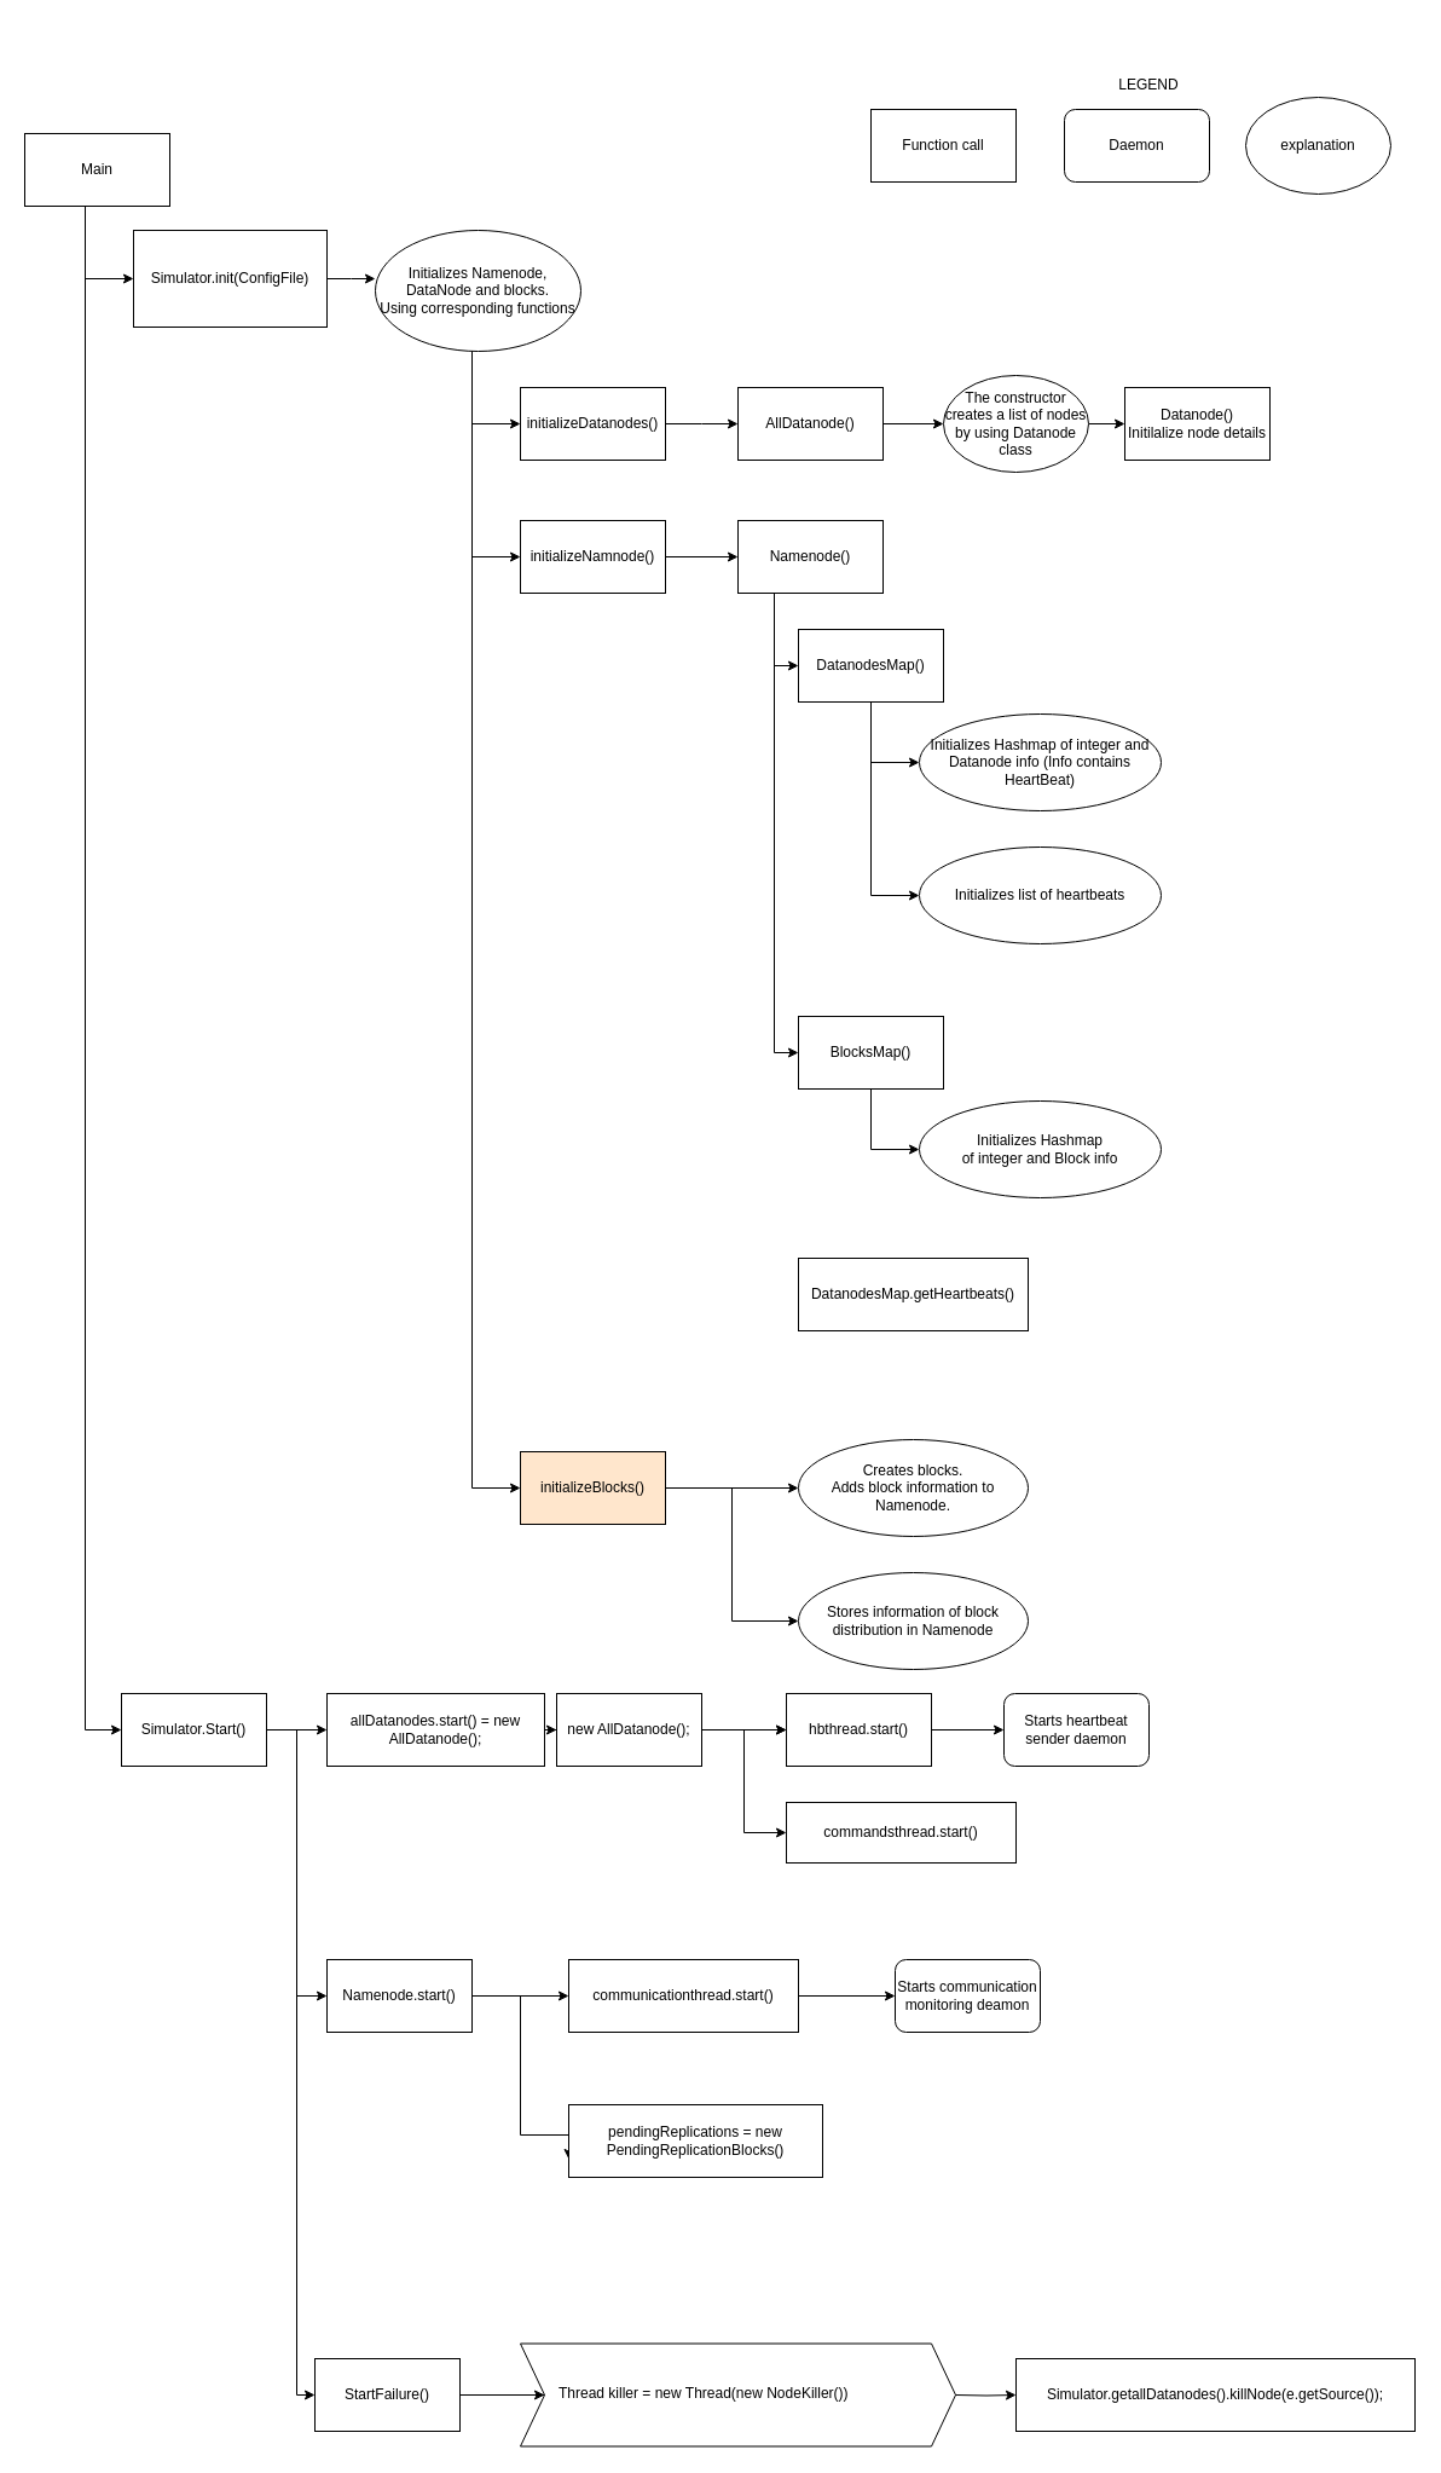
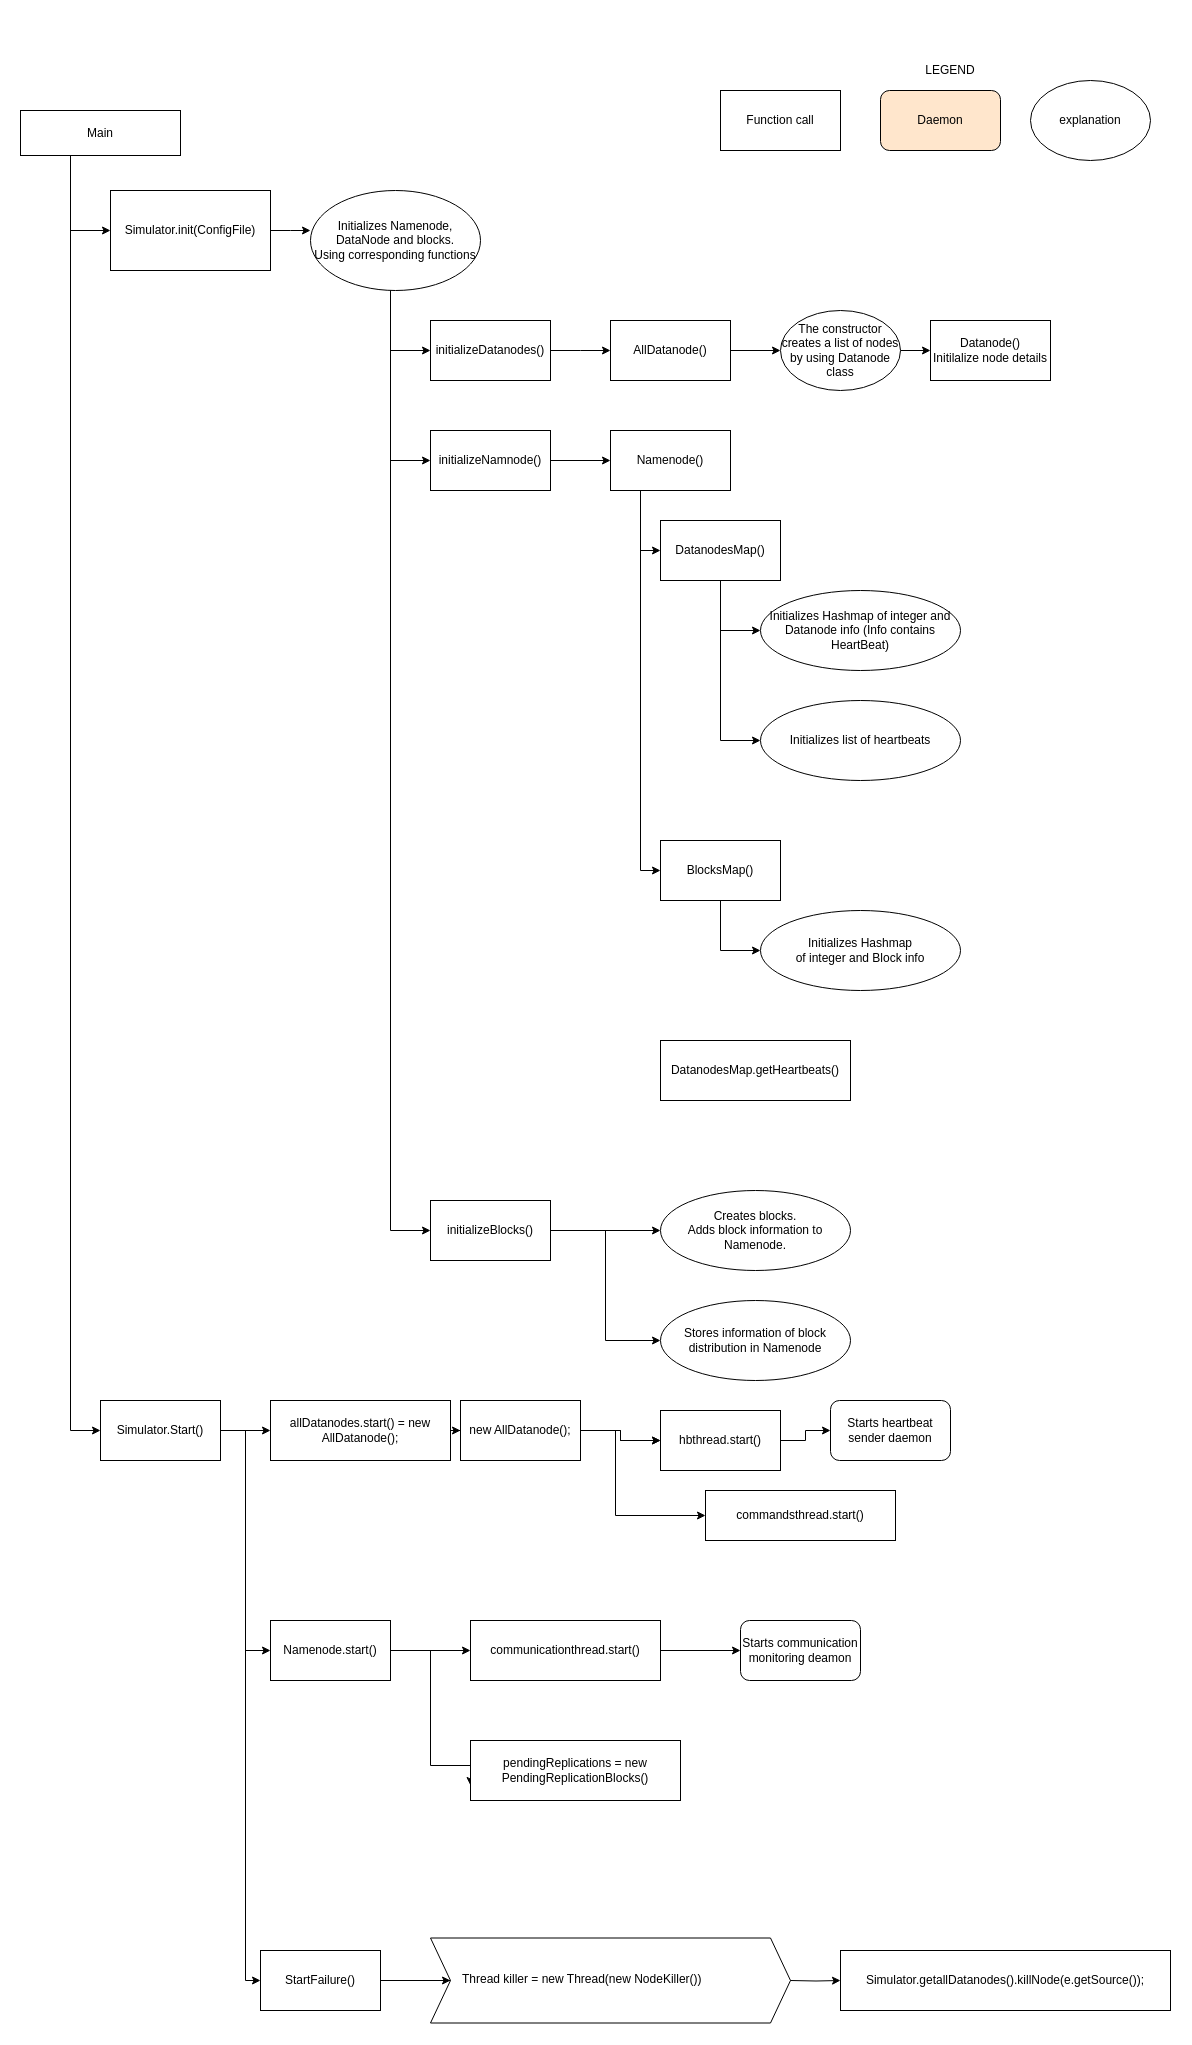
  <mxCell id="0" />
  <mxCell id="1" parent="0" />
  <mxCell id="2" style="edgeStyle=orthogonalEdgeStyle;rounded=0;orthogonalLoop=1;jettySize=auto;html=1;" parent="1" source="4" target="8" edge="1"><mxGeometry relative="1" as="geometry"><Array as="points"><mxPoint x="70" y="1430" /></Array></mxGeometry></mxCell>
  <mxCell id="3" style="edgeStyle=orthogonalEdgeStyle;rounded=0;orthogonalLoop=1;jettySize=auto;html=1;entryX=0;entryY=0.5;entryDx=0;entryDy=0;" parent="1" source="4" target="22" edge="1"><mxGeometry relative="1" as="geometry"><Array as="points"><mxPoint x="70" y="230" /></Array></mxGeometry></mxCell>
- <mxCell id="4" value="Main" style="rounded=0;whiteSpace=wrap;html=1;" parent="1" vertex="1"><mxGeometry x="20" y="110" width="120" height="60" as="geometry" /></mxCell>
+ <mxCell id="4" value="Main" style="rounded=0;whiteSpace=wrap;html=1;" parent="1" vertex="1"><mxGeometry x="20" y="110" width="160" height="45" as="geometry" /></mxCell>
  <mxCell id="5" style="edgeStyle=orthogonalEdgeStyle;rounded=0;orthogonalLoop=1;jettySize=auto;html=1;" parent="1" source="8" target="10" edge="1"><mxGeometry relative="1" as="geometry" /></mxCell>
  <mxCell id="6" style="edgeStyle=orthogonalEdgeStyle;rounded=0;orthogonalLoop=1;jettySize=auto;html=1;entryX=0;entryY=0.5;entryDx=0;entryDy=0;" parent="1" source="8" target="16" edge="1"><mxGeometry relative="1" as="geometry"><mxPoint x="240" y="1630" as="targetPoint" /><Array as="points"><mxPoint x="245" y="1430" /><mxPoint x="245" y="1980" /></Array></mxGeometry></mxCell>
  <mxCell id="7" style="edgeStyle=orthogonalEdgeStyle;rounded=0;orthogonalLoop=1;jettySize=auto;html=1;entryX=0;entryY=0.5;entryDx=0;entryDy=0;" parent="1" source="8" target="13" edge="1"><mxGeometry relative="1" as="geometry" /></mxCell>
  <mxCell id="8" value="Simulator.Start()" style="rounded=0;whiteSpace=wrap;html=1;" parent="1" vertex="1"><mxGeometry x="100" y="1400" width="120" height="60" as="geometry" /></mxCell>
  <mxCell id="9" style="edgeStyle=orthogonalEdgeStyle;rounded=0;orthogonalLoop=1;jettySize=auto;html=1;entryX=0;entryY=0.5;entryDx=0;entryDy=0;" parent="1" source="10" target="20" edge="1"><mxGeometry relative="1" as="geometry" /></mxCell>
  <mxCell id="10" value="allDatanodes.start() = new AllDatanode();" style="rounded=0;whiteSpace=wrap;html=1;" parent="1" vertex="1"><mxGeometry x="270" y="1400" width="180" height="60" as="geometry" /></mxCell>
  <mxCell id="11" style="edgeStyle=orthogonalEdgeStyle;rounded=0;orthogonalLoop=1;jettySize=auto;html=1;entryX=0;entryY=0.5;entryDx=0;entryDy=0;" parent="1" source="13" target="62" edge="1"><mxGeometry relative="1" as="geometry" /></mxCell>
  <mxCell id="12" style="edgeStyle=orthogonalEdgeStyle;rounded=0;orthogonalLoop=1;jettySize=auto;html=1;exitX=1;exitY=0.75;exitDx=0;exitDy=0;entryX=0;entryY=0.75;entryDx=0;entryDy=0;" parent="1" source="13" target="64" edge="1"><mxGeometry relative="1" as="geometry"><Array as="points"><mxPoint x="390" y="1650" /><mxPoint x="430" y="1650" /><mxPoint x="430" y="1765" /></Array></mxGeometry></mxCell>
  <mxCell id="13" value="Namenode.start()" style="rounded=0;whiteSpace=wrap;html=1;" parent="1" vertex="1"><mxGeometry x="270" y="1620" width="120" height="60" as="geometry" /></mxCell>
  <mxCell id="14" style="edgeStyle=orthogonalEdgeStyle;rounded=0;orthogonalLoop=1;jettySize=auto;html=1;exitX=1;exitY=0.5;exitDx=0;exitDy=0;" parent="1" source="16" target="67" edge="1"><mxGeometry relative="1" as="geometry" /></mxCell>
  <mxCell id="15" style="edgeStyle=orthogonalEdgeStyle;rounded=0;orthogonalLoop=1;jettySize=auto;html=1;" edge="1" parent="1" source="16"><mxGeometry relative="1" as="geometry"><mxPoint x="450" y="1980" as="targetPoint" /></mxGeometry></mxCell>
  <mxCell id="16" value="StartFailure()" style="rounded=0;whiteSpace=wrap;html=1;" parent="1" vertex="1"><mxGeometry x="260" y="1950" width="120" height="60" as="geometry" /></mxCell>
  <mxCell id="17" style="edgeStyle=orthogonalEdgeStyle;rounded=0;orthogonalLoop=1;jettySize=auto;html=1;exitX=1;exitY=0.5;exitDx=0;exitDy=0;" parent="1" source="20" target="54" edge="1"><mxGeometry relative="1" as="geometry" /></mxCell>
  <mxCell id="18" value="" style="edgeStyle=orthogonalEdgeStyle;rounded=0;orthogonalLoop=1;jettySize=auto;html=1;" parent="1" source="20" target="54" edge="1"><mxGeometry relative="1" as="geometry" /></mxCell>
  <mxCell id="19" style="edgeStyle=orthogonalEdgeStyle;rounded=0;orthogonalLoop=1;jettySize=auto;html=1;exitX=1;exitY=0.75;exitDx=0;exitDy=0;entryX=0;entryY=0.5;entryDx=0;entryDy=0;" parent="1" source="20" target="55" edge="1"><mxGeometry relative="1" as="geometry"><Array as="points"><mxPoint x="580" y="1430" /><mxPoint x="615" y="1430" /><mxPoint x="615" y="1515" /></Array></mxGeometry></mxCell>
  <mxCell id="20" value="new AllDatanode();" style="rounded=0;whiteSpace=wrap;html=1;" parent="1" vertex="1"><mxGeometry x="460" y="1400" width="120" height="60" as="geometry" /></mxCell>
  <mxCell id="21" style="edgeStyle=orthogonalEdgeStyle;rounded=0;orthogonalLoop=1;jettySize=auto;html=1;entryX=0;entryY=0.5;entryDx=0;entryDy=0;" parent="1" source="22" edge="1"><mxGeometry relative="1" as="geometry"><mxPoint x="310" y="230" as="targetPoint" /></mxGeometry></mxCell>
  <mxCell id="22" value="&lt;div&gt;Simulator.init(ConfigFile)&lt;/div&gt;" style="rounded=0;whiteSpace=wrap;html=1;" parent="1" vertex="1"><mxGeometry x="110" y="190" width="160" height="80" as="geometry" /></mxCell>
  <mxCell id="23" style="edgeStyle=orthogonalEdgeStyle;rounded=0;orthogonalLoop=1;jettySize=auto;html=1;entryX=0;entryY=0.5;entryDx=0;entryDy=0;" parent="1" target="27" edge="1"><mxGeometry relative="1" as="geometry"><mxPoint x="330" y="270" as="sourcePoint" /><Array as="points"><mxPoint x="390" y="270" /><mxPoint x="390" y="350" /><mxPoint x="430" y="350" /></Array></mxGeometry></mxCell>
  <mxCell id="24" style="edgeStyle=orthogonalEdgeStyle;rounded=0;orthogonalLoop=1;jettySize=auto;html=1;entryX=0;entryY=0.5;entryDx=0;entryDy=0;" parent="1" target="29" edge="1"><mxGeometry relative="1" as="geometry"><mxPoint x="330" y="270" as="sourcePoint" /><Array as="points"><mxPoint x="390" y="270" /><mxPoint x="390" y="460" /><mxPoint x="430" y="460" /></Array></mxGeometry></mxCell>
  <mxCell id="25" style="edgeStyle=orthogonalEdgeStyle;rounded=0;orthogonalLoop=1;jettySize=auto;html=1;entryX=0;entryY=0.5;entryDx=0;entryDy=0;" parent="1" target="32" edge="1"><mxGeometry relative="1" as="geometry"><mxPoint x="330" y="270" as="sourcePoint" /><Array as="points"><mxPoint x="390" y="270" /><mxPoint x="390" y="1230" /></Array></mxGeometry></mxCell>
  <mxCell id="26" style="edgeStyle=orthogonalEdgeStyle;rounded=0;orthogonalLoop=1;jettySize=auto;html=1;" parent="1" source="27" edge="1"><mxGeometry relative="1" as="geometry"><mxPoint x="610" y="350" as="targetPoint" /></mxGeometry></mxCell>
  <mxCell id="27" value="initializeDatanodes()" style="rounded=0;whiteSpace=wrap;html=1;" parent="1" vertex="1"><mxGeometry x="430" y="320" width="120" height="60" as="geometry" /></mxCell>
  <mxCell id="28" style="edgeStyle=orthogonalEdgeStyle;rounded=0;orthogonalLoop=1;jettySize=auto;html=1;entryX=0;entryY=0.5;entryDx=0;entryDy=0;" parent="1" source="29" target="41" edge="1"><mxGeometry relative="1" as="geometry" /></mxCell>
  <mxCell id="29" value="initializeNamnode()" style="rounded=0;whiteSpace=wrap;html=1;" parent="1" vertex="1"><mxGeometry x="430" y="430" width="120" height="60" as="geometry" /></mxCell>
  <mxCell id="30" style="edgeStyle=orthogonalEdgeStyle;rounded=0;orthogonalLoop=1;jettySize=auto;html=1;entryX=0;entryY=0.5;entryDx=0;entryDy=0;" parent="1" source="32" target="51" edge="1"><mxGeometry relative="1" as="geometry" /></mxCell>
  <mxCell id="31" style="edgeStyle=orthogonalEdgeStyle;rounded=0;orthogonalLoop=1;jettySize=auto;html=1;entryX=0;entryY=0.5;entryDx=0;entryDy=0;" parent="1" source="32" target="52" edge="1"><mxGeometry relative="1" as="geometry" /></mxCell>
- <mxCell id="32" value="initializeBlocks()" style="rounded=0;whiteSpace=wrap;html=1;fillColor=#ffe6cc;" parent="1" vertex="1"><mxGeometry x="430" y="1200" width="120" height="60" as="geometry" /></mxCell>
+ <mxCell id="32" value="initializeBlocks()" style="rounded=0;whiteSpace=wrap;html=1;" parent="1" vertex="1"><mxGeometry x="430" y="1200" width="120" height="60" as="geometry" /></mxCell>
  <mxCell id="33" value="&lt;div&gt;Initializes Namenode, DataNode and blocks.&lt;/div&gt;&lt;div&gt;Using corresponding functions&lt;/div&gt;" style="ellipse;whiteSpace=wrap;html=1;" parent="1" vertex="1"><mxGeometry x="310" y="190" width="170" height="100" as="geometry" /></mxCell>
  <mxCell id="34" style="edgeStyle=orthogonalEdgeStyle;rounded=0;orthogonalLoop=1;jettySize=auto;html=1;entryX=0;entryY=0.5;entryDx=0;entryDy=0;" parent="1" source="35" target="38" edge="1"><mxGeometry relative="1" as="geometry" /></mxCell>
  <mxCell id="35" value="The constructor creates a list of nodes by using Datanode class" style="ellipse;whiteSpace=wrap;html=1;" parent="1" vertex="1"><mxGeometry x="780" y="310" width="120" height="80" as="geometry" /></mxCell>
  <mxCell id="36" style="edgeStyle=orthogonalEdgeStyle;rounded=0;orthogonalLoop=1;jettySize=auto;html=1;entryX=0;entryY=0.5;entryDx=0;entryDy=0;" parent="1" source="37" target="35" edge="1"><mxGeometry relative="1" as="geometry" /></mxCell>
  <mxCell id="37" value="AllDatanode()" style="rounded=0;whiteSpace=wrap;html=1;" parent="1" vertex="1"><mxGeometry x="610" y="320" width="120" height="60" as="geometry" /></mxCell>
  <mxCell id="38" value="&lt;div&gt;Datanode()&lt;/div&gt;&lt;div&gt;Initilalize node details&lt;/div&gt;" style="rounded=0;whiteSpace=wrap;html=1;" parent="1" vertex="1"><mxGeometry x="930" y="320" width="120" height="60" as="geometry" /></mxCell>
  <mxCell id="39" style="edgeStyle=orthogonalEdgeStyle;rounded=0;orthogonalLoop=1;jettySize=auto;html=1;entryX=0;entryY=0.5;entryDx=0;entryDy=0;" parent="1" source="41" target="44" edge="1"><mxGeometry relative="1" as="geometry"><Array as="points"><mxPoint x="640" y="550" /></Array></mxGeometry></mxCell>
  <mxCell id="40" style="edgeStyle=orthogonalEdgeStyle;rounded=0;orthogonalLoop=1;jettySize=auto;html=1;entryX=0;entryY=0.5;entryDx=0;entryDy=0;" parent="1" source="41" target="46" edge="1"><mxGeometry relative="1" as="geometry"><Array as="points"><mxPoint x="640" y="870" /></Array></mxGeometry></mxCell>
  <mxCell id="41" value="Namenode()" style="rounded=0;whiteSpace=wrap;html=1;" parent="1" vertex="1"><mxGeometry x="610" y="430" width="120" height="60" as="geometry" /></mxCell>
  <mxCell id="42" style="edgeStyle=orthogonalEdgeStyle;rounded=0;orthogonalLoop=1;jettySize=auto;html=1;entryX=0;entryY=0.5;entryDx=0;entryDy=0;" parent="1" source="44" target="47" edge="1"><mxGeometry relative="1" as="geometry" /></mxCell>
  <mxCell id="43" style="edgeStyle=orthogonalEdgeStyle;rounded=0;orthogonalLoop=1;jettySize=auto;html=1;entryX=0;entryY=0.5;entryDx=0;entryDy=0;" parent="1" source="44" target="48" edge="1"><mxGeometry relative="1" as="geometry" /></mxCell>
  <mxCell id="44" value="DatanodesMap()" style="rounded=0;whiteSpace=wrap;html=1;" parent="1" vertex="1"><mxGeometry x="660" y="520" width="120" height="60" as="geometry" /></mxCell>
  <mxCell id="45" style="edgeStyle=orthogonalEdgeStyle;rounded=0;orthogonalLoop=1;jettySize=auto;html=1;entryX=0;entryY=0.5;entryDx=0;entryDy=0;" parent="1" source="46" target="49" edge="1"><mxGeometry relative="1" as="geometry" /></mxCell>
  <mxCell id="46" value="BlocksMap()" style="rounded=0;whiteSpace=wrap;html=1;" parent="1" vertex="1"><mxGeometry x="660" y="840" width="120" height="60" as="geometry" /></mxCell>
  <mxCell id="47" value="Initializes Hashmap of integer and Datanode info (Info contains HeartBeat)" style="ellipse;whiteSpace=wrap;html=1;" parent="1" vertex="1"><mxGeometry x="760" y="590" width="200" height="80" as="geometry" /></mxCell>
  <mxCell id="48" value="Initializes list of heartbeats" style="ellipse;whiteSpace=wrap;html=1;" parent="1" vertex="1"><mxGeometry x="760" y="700" width="200" height="80" as="geometry" /></mxCell>
  <mxCell id="49" value="Initializes Hashmap &lt;br&gt;of integer and Block info" style="ellipse;whiteSpace=wrap;html=1;" parent="1" vertex="1"><mxGeometry x="760" y="910" width="200" height="80" as="geometry" /></mxCell>
  <mxCell id="50" value="DatanodesMap.getHeartbeats()" style="rounded=0;whiteSpace=wrap;html=1;" parent="1" vertex="1"><mxGeometry x="660" y="1040" width="190" height="60" as="geometry" /></mxCell>
  <mxCell id="51" value="&lt;div&gt;Creates blocks.&lt;br&gt;&lt;/div&gt;&lt;div&gt;Adds block information to Namenode.&lt;/div&gt;" style="ellipse;whiteSpace=wrap;html=1;" parent="1" vertex="1"><mxGeometry x="660" y="1190" width="190" height="80" as="geometry" /></mxCell>
  <mxCell id="52" value="Stores information of block distribution in Namenode" style="ellipse;whiteSpace=wrap;html=1;" parent="1" vertex="1"><mxGeometry x="660" y="1300" width="190" height="80" as="geometry" /></mxCell>
  <mxCell id="53" style="edgeStyle=orthogonalEdgeStyle;rounded=0;orthogonalLoop=1;jettySize=auto;html=1;" parent="1" source="54" target="56" edge="1"><mxGeometry relative="1" as="geometry"><mxPoint x="850" y="1430" as="targetPoint" /></mxGeometry></mxCell>
- <mxCell id="54" value="hbthread.start()" style="rounded=0;whiteSpace=wrap;html=1;" parent="1" vertex="1"><mxGeometry x="650" y="1400" width="120" height="60" as="geometry" /></mxCell>
- <mxCell id="55" value="commandsthread.start()" style="rounded=0;whiteSpace=wrap;html=1;" parent="1" vertex="1"><mxGeometry x="650" y="1490" width="190" height="50" as="geometry" /></mxCell>
+ <mxCell id="54" value="hbthread.start()" style="rounded=0;whiteSpace=wrap;html=1;" parent="1" vertex="1"><mxGeometry x="660" y="1410" width="120" height="60" as="geometry" /></mxCell>
+ <mxCell id="55" value="commandsthread.start()" style="rounded=0;whiteSpace=wrap;html=1;" parent="1" vertex="1"><mxGeometry x="705" y="1490" width="190" height="50" as="geometry" /></mxCell>
  <mxCell id="56" value="Starts heartbeat sender daemon" style="rounded=1;whiteSpace=wrap;html=1;" parent="1" vertex="1"><mxGeometry x="830" y="1400" width="120" height="60" as="geometry" /></mxCell>
  <mxCell id="57" value="Function call" style="rounded=0;whiteSpace=wrap;html=1;" parent="1" vertex="1"><mxGeometry x="720" y="90" width="120" height="60" as="geometry" /></mxCell>
- <mxCell id="58" value="Daemon" style="rounded=1;whiteSpace=wrap;html=1;" parent="1" vertex="1"><mxGeometry x="880" y="90" width="120" height="60" as="geometry" /></mxCell>
+ <mxCell id="58" value="Daemon" style="rounded=1;whiteSpace=wrap;html=1;fillColor=#ffe6cc;" parent="1" vertex="1"><mxGeometry x="880" y="90" width="120" height="60" as="geometry" /></mxCell>
  <mxCell id="59" value="explanation" style="ellipse;whiteSpace=wrap;html=1;" parent="1" vertex="1"><mxGeometry x="1030" y="80" width="120" height="80" as="geometry" /></mxCell>
  <mxCell id="60" value="LEGEND" style="text;html=1;strokeColor=none;fillColor=none;align=center;verticalAlign=middle;whiteSpace=wrap;rounded=0;" parent="1" vertex="1"><mxGeometry x="930" y="20" width="40" height="100" as="geometry" /></mxCell>
  <mxCell id="61" style="edgeStyle=orthogonalEdgeStyle;rounded=0;orthogonalLoop=1;jettySize=auto;html=1;" parent="1" source="62" target="63" edge="1"><mxGeometry relative="1" as="geometry"><mxPoint x="710" y="1650" as="targetPoint" /></mxGeometry></mxCell>
  <mxCell id="62" value="communicationthread.start()" style="rounded=0;whiteSpace=wrap;html=1;" parent="1" vertex="1"><mxGeometry x="470" y="1620" width="190" height="60" as="geometry" /></mxCell>
  <mxCell id="63" value="Starts communication monitoring deamon" style="rounded=1;whiteSpace=wrap;html=1;" parent="1" vertex="1"><mxGeometry x="740" y="1620" width="120" height="60" as="geometry" /></mxCell>
  <mxCell id="64" value="pendingReplications = new PendingReplicationBlocks()" style="rounded=0;whiteSpace=wrap;html=1;" parent="1" vertex="1"><mxGeometry x="470" y="1740" width="210" height="60" as="geometry" /></mxCell>
  <mxCell id="65" value="" style="shape=step;perimeter=stepPerimeter;whiteSpace=wrap;html=1;fixedSize=1;" parent="1" vertex="1"><mxGeometry x="430" y="1937.5" width="360" height="85" as="geometry" /></mxCell>
  <mxCell id="66" style="edgeStyle=orthogonalEdgeStyle;rounded=0;orthogonalLoop=1;jettySize=auto;html=1;" parent="1" target="68" edge="1"><mxGeometry relative="1" as="geometry"><mxPoint x="790" y="1980" as="sourcePoint" /></mxGeometry></mxCell>
  <mxCell id="67" value="Thread killer = new Thread(new NodeKiller())" style="text;html=1;" parent="1" vertex="1"><mxGeometry x="460" y="1965" width="270" height="30" as="geometry" /></mxCell>
  <mxCell id="68" value="Simulator.getallDatanodes().killNode(e.getSource());" style="rounded=0;whiteSpace=wrap;html=1;" parent="1" vertex="1"><mxGeometry x="840" y="1950" width="330" height="60" as="geometry" /></mxCell>
